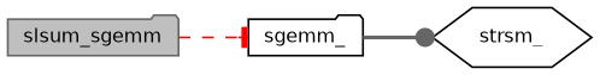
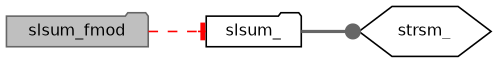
  digraph {
    rankdir=LR
    node [color=black fillcolor=white fontname=Helvetica fontsize=10 shape=folder style=filled]
    edge [fontname=Helvetica fontsize=10 labelfontname=Helvetica labelfontsize=10]
-   n1 [color=gray40 fillcolor=grey75 fontcolor=black height=0.2 label=slsum_sgemm width=0.4]
-   n2 [height=0.2 label=sgemm_ width=0.4]
+   n1 [color=gray40 fillcolor=grey75 fontcolor=black height=0.2 label=slsum_fmod width=0.4]
+   n2 [height=0.2 label=slsum_ width=0.4]
    n3 [height=0.2 label=strsm_ shape=hexagon width=0.4]
    n1 -> n2 [arrowhead=tee color=red style=dashed]
    n2 -> n3 [arrowhead=dot color=gray40 style=bold]
  }
